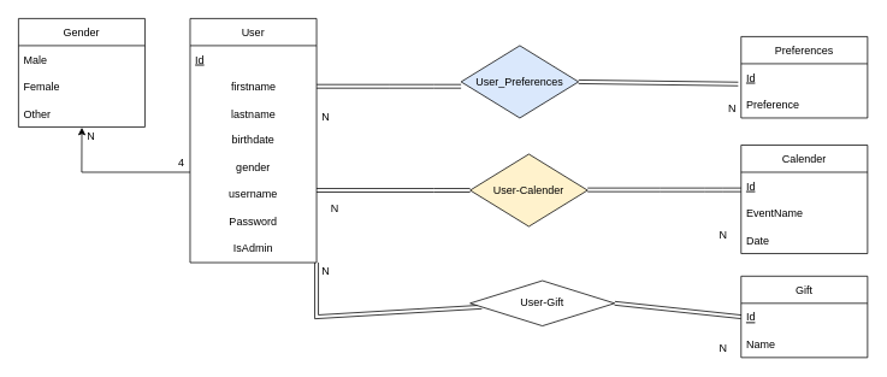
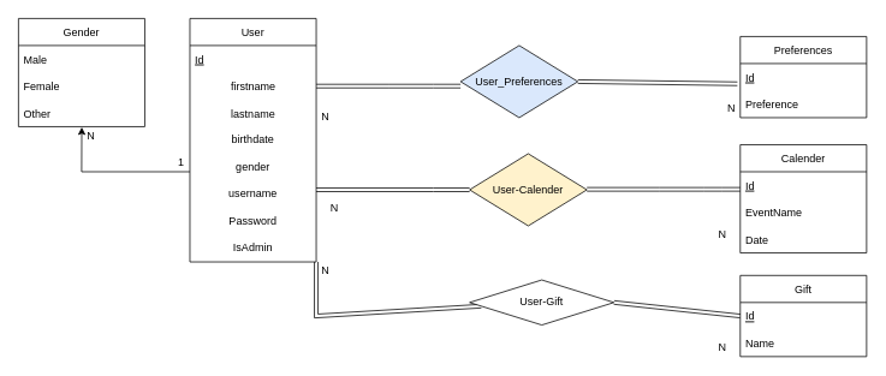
  <mxCell id="0" />
  <mxCell id="1" parent="0" />
  <mxCell id="2" value="N" style="text;html=1;align=center;verticalAlign=middle;resizable=0;points=[];autosize=1;strokeColor=none;fillColor=none;" parent="1" vertex="1"><mxGeometry x="350" y="119" width="20" height="20" as="geometry" /></mxCell>
  <mxCell id="3" value="User_Preferences" style="rhombus;whiteSpace=wrap;html=1;fillColor=#dae8fc;" parent="1" vertex="1"><mxGeometry x="510" y="50" width="130" height="80" as="geometry" /></mxCell>
  <mxCell id="4" value="" style="endArrow=none;html=1;rounded=0;strokeColor=default;shape=link;exitX=1;exitY=0.5;exitDx=0;exitDy=0;entryX=-0.023;entryY=0.747;entryDx=0;entryDy=0;entryPerimeter=0;" parent="1" source="3" target="21" edge="1"><mxGeometry width="50" height="50" relative="1" as="geometry"><mxPoint x="670" y="510" as="sourcePoint" /><mxPoint x="790" y="90" as="targetPoint" /></mxGeometry></mxCell>
  <mxCell id="5" value="N" style="text;html=1;align=center;verticalAlign=middle;resizable=0;points=[];autosize=1;strokeColor=none;fillColor=none;" parent="1" vertex="1"><mxGeometry x="800" y="110" width="20" height="20" as="geometry" /></mxCell>
  <mxCell id="6" value="User" style="swimlane;fontStyle=0;childLayout=stackLayout;horizontal=1;startSize=30;horizontalStack=0;resizeParent=1;resizeParentMax=0;resizeLast=0;collapsible=1;marginBottom=0;" parent="1" vertex="1"><mxGeometry x="210" y="20" width="140" height="270" as="geometry" /></mxCell>
  <mxCell id="7" value="Id" style="text;strokeColor=none;fillColor=none;align=left;verticalAlign=middle;spacingLeft=4;spacingRight=4;overflow=hidden;points=[[0,0.5],[1,0.5]];portConstraint=eastwest;rotatable=0;fontStyle=4" parent="6" vertex="1"><mxGeometry y="30" width="140" height="30" as="geometry" /></mxCell>
  <mxCell id="8" value="            firstname" style="text;strokeColor=none;fillColor=none;align=left;verticalAlign=middle;spacingLeft=4;spacingRight=4;overflow=hidden;points=[[0,0.5],[1,0.5]];portConstraint=eastwest;rotatable=0;" parent="6" vertex="1"><mxGeometry y="60" width="140" height="30" as="geometry" /></mxCell>
  <mxCell id="9" value="            lastname" style="text;strokeColor=none;fillColor=none;align=left;verticalAlign=middle;spacingLeft=4;spacingRight=4;overflow=hidden;points=[[0,0.5],[1,0.5]];portConstraint=eastwest;rotatable=0;" parent="6" vertex="1"><mxGeometry y="90" width="140" height="30" as="geometry" /></mxCell>
  <mxCell id="10" value="birthdate" style="text;html=1;strokeColor=none;fillColor=none;align=center;verticalAlign=middle;whiteSpace=wrap;rounded=0;" parent="6" vertex="1"><mxGeometry y="120" width="140" height="30" as="geometry" /></mxCell>
  <mxCell id="11" value="gender" style="text;html=1;strokeColor=none;fillColor=none;align=center;verticalAlign=middle;whiteSpace=wrap;rounded=0;" parent="6" vertex="1"><mxGeometry y="150" width="140" height="30" as="geometry" /></mxCell>
  <mxCell id="12" value="username" style="text;html=1;strokeColor=none;fillColor=none;align=center;verticalAlign=middle;whiteSpace=wrap;rounded=0;" parent="6" vertex="1"><mxGeometry y="180" width="140" height="30" as="geometry" /></mxCell>
  <mxCell id="13" value="Password" style="text;html=1;strokeColor=none;fillColor=none;align=center;verticalAlign=middle;whiteSpace=wrap;rounded=0;" parent="6" vertex="1"><mxGeometry y="210" width="140" height="30" as="geometry" /></mxCell>
  <mxCell id="14" value="IsAdmin" style="text;html=1;strokeColor=none;fillColor=none;align=center;verticalAlign=middle;whiteSpace=wrap;rounded=0;" parent="6" vertex="1"><mxGeometry y="240" width="140" height="30" as="geometry" /></mxCell>
  <mxCell id="15" value="Gender" style="swimlane;fontStyle=0;childLayout=stackLayout;horizontal=1;startSize=30;horizontalStack=0;resizeParent=1;resizeParentMax=0;resizeLast=0;collapsible=1;marginBottom=0;" parent="1" vertex="1"><mxGeometry x="20" y="20" width="140" height="120" as="geometry" /></mxCell>
  <mxCell id="16" value="Male" style="text;strokeColor=none;fillColor=none;align=left;verticalAlign=middle;spacingLeft=4;spacingRight=4;overflow=hidden;points=[[0,0.5],[1,0.5]];portConstraint=eastwest;rotatable=0;" parent="15" vertex="1"><mxGeometry y="30" width="140" height="30" as="geometry" /></mxCell>
  <mxCell id="17" value="Female" style="text;strokeColor=none;fillColor=none;align=left;verticalAlign=middle;spacingLeft=4;spacingRight=4;overflow=hidden;points=[[0,0.5],[1,0.5]];portConstraint=eastwest;rotatable=0;" parent="15" vertex="1"><mxGeometry y="60" width="140" height="30" as="geometry" /></mxCell>
  <mxCell id="18" value="Other" style="text;strokeColor=none;fillColor=none;align=left;verticalAlign=middle;spacingLeft=4;spacingRight=4;overflow=hidden;points=[[0,0.5],[1,0.5]];portConstraint=eastwest;rotatable=0;" parent="15" vertex="1"><mxGeometry y="90" width="140" height="30" as="geometry" /></mxCell>
  <mxCell id="19" value="" style="endArrow=classic;html=1;rounded=0;entryX=0.501;entryY=1.019;entryDx=0;entryDy=0;entryPerimeter=0;" parent="1" target="18" edge="1"><mxGeometry width="50" height="50" relative="1" as="geometry"><mxPoint x="210" y="190" as="sourcePoint" /><mxPoint x="90" y="120" as="targetPoint" /><Array as="points"><mxPoint x="90" y="190" /></Array></mxGeometry></mxCell>
  <mxCell id="20" value="Preferences" style="swimlane;fontStyle=0;childLayout=stackLayout;horizontal=1;startSize=30;horizontalStack=0;resizeParent=1;resizeParentMax=0;resizeLast=0;collapsible=1;marginBottom=0;" parent="1" vertex="1"><mxGeometry x="820" y="40" width="140" height="90" as="geometry" /></mxCell>
  <mxCell id="21" value="Id" style="text;strokeColor=none;fillColor=none;align=left;verticalAlign=middle;spacingLeft=4;spacingRight=4;overflow=hidden;points=[[0,0.5],[1,0.5]];portConstraint=eastwest;rotatable=0;fontStyle=4" parent="20" vertex="1"><mxGeometry y="30" width="140" height="30" as="geometry" /></mxCell>
  <mxCell id="22" value="Preference" style="text;strokeColor=none;fillColor=none;align=left;verticalAlign=middle;spacingLeft=4;spacingRight=4;overflow=hidden;points=[[0,0.5],[1,0.5]];portConstraint=eastwest;rotatable=0;" parent="20" vertex="1"><mxGeometry y="60" width="140" height="30" as="geometry" /></mxCell>
  <mxCell id="23" value="" style="endArrow=none;html=1;rounded=0;shape=link;exitX=1;exitY=0.5;exitDx=0;exitDy=0;" parent="1" source="8" edge="1"><mxGeometry width="50" height="50" relative="1" as="geometry"><mxPoint x="350" y="235" as="sourcePoint" /><mxPoint x="510" y="95" as="targetPoint" /><Array as="points"><mxPoint x="430" y="95" /><mxPoint x="480" y="95" /></Array></mxGeometry></mxCell>
  <mxCell id="24" value="" style="endArrow=none;html=1;rounded=0;strokeColor=default;shape=link;exitX=1;exitY=1;exitDx=0;exitDy=0;" parent="1" source="14" target="25" edge="1"><mxGeometry width="50" height="50" relative="1" as="geometry"><mxPoint x="351.66" y="394.66" as="sourcePoint" /><mxPoint x="450" y="290" as="targetPoint" /><Array as="points"><mxPoint x="350" y="350" /></Array></mxGeometry></mxCell>
  <mxCell id="25" value="User-Gift" style="rhombus;whiteSpace=wrap;html=1;" parent="1" vertex="1"><mxGeometry x="520" y="310" width="160" height="50" as="geometry" /></mxCell>
  <mxCell id="26" value="" style="endArrow=none;html=1;rounded=0;strokeColor=default;shape=link;entryX=0;entryY=0.5;entryDx=0;entryDy=0;exitX=1;exitY=0.5;exitDx=0;exitDy=0;" parent="1" source="25" target="29" edge="1"><mxGeometry width="50" height="50" relative="1" as="geometry"><mxPoint x="670" y="564" as="sourcePoint" /><mxPoint x="810" y="514" as="targetPoint" /></mxGeometry></mxCell>
  <mxCell id="27" value="N" style="text;html=1;align=center;verticalAlign=middle;resizable=0;points=[];autosize=1;strokeColor=none;fillColor=none;" parent="1" vertex="1"><mxGeometry x="790" y="375" width="20" height="20" as="geometry" /></mxCell>
  <mxCell id="28" value="Gift" style="swimlane;fontStyle=0;childLayout=stackLayout;horizontal=1;startSize=30;horizontalStack=0;resizeParent=1;resizeParentMax=0;resizeLast=0;collapsible=1;marginBottom=0;" parent="1" vertex="1"><mxGeometry x="820" y="305" width="140" height="90" as="geometry" /></mxCell>
  <mxCell id="29" value="Id" style="text;strokeColor=none;fillColor=none;align=left;verticalAlign=middle;spacingLeft=4;spacingRight=4;overflow=hidden;points=[[0,0.5],[1,0.5]];portConstraint=eastwest;rotatable=0;fontStyle=4" parent="28" vertex="1"><mxGeometry y="30" width="140" height="30" as="geometry" /></mxCell>
  <mxCell id="30" value="Name" style="text;strokeColor=none;fillColor=none;align=left;verticalAlign=middle;spacingLeft=4;spacingRight=4;overflow=hidden;points=[[0,0.5],[1,0.5]];portConstraint=eastwest;rotatable=0;" parent="28" vertex="1"><mxGeometry y="60" width="140" height="30" as="geometry" /></mxCell>
  <mxCell id="31" value="N" style="text;html=1;align=center;verticalAlign=middle;resizable=0;points=[];autosize=1;strokeColor=none;fillColor=none;" parent="1" vertex="1"><mxGeometry x="350" y="290" width="20" height="20" as="geometry" /></mxCell>
  <mxCell id="32" value="User-Calender" style="rhombus;whiteSpace=wrap;html=1;fillColor=#fff2cc;" parent="1" vertex="1"><mxGeometry x="520" y="170" width="130" height="80" as="geometry" /></mxCell>
  <mxCell id="33" value="" style="endArrow=none;html=1;rounded=0;shape=link;exitX=1;exitY=0.5;exitDx=0;exitDy=0;" parent="1" edge="1"><mxGeometry width="50" height="50" relative="1" as="geometry"><mxPoint x="350" y="210" as="sourcePoint" /><mxPoint x="520" y="210" as="targetPoint" /><Array as="points"><mxPoint x="480" y="210" /></Array></mxGeometry></mxCell>
  <mxCell id="34" value="" style="endArrow=none;html=1;rounded=0;shape=link;exitX=1;exitY=0.5;exitDx=0;exitDy=0;" parent="1" edge="1"><mxGeometry width="50" height="50" relative="1" as="geometry"><mxPoint x="650" y="209.5" as="sourcePoint" /><mxPoint x="820" y="209.5" as="targetPoint" /><Array as="points"><mxPoint x="730" y="209.5" /><mxPoint x="780" y="209.5" /><mxPoint x="800" y="209.5" /></Array></mxGeometry></mxCell>
  <mxCell id="35" value="Calender" style="swimlane;fontStyle=0;childLayout=stackLayout;horizontal=1;startSize=30;horizontalStack=0;resizeParent=1;resizeParentMax=0;resizeLast=0;collapsible=1;marginBottom=0;" parent="1" vertex="1"><mxGeometry x="820" y="160" width="140" height="120" as="geometry" /></mxCell>
  <mxCell id="36" value="Id" style="text;strokeColor=none;fillColor=none;align=left;verticalAlign=middle;spacingLeft=4;spacingRight=4;overflow=hidden;points=[[0,0.5],[1,0.5]];portConstraint=eastwest;rotatable=0;fontStyle=4" parent="35" vertex="1"><mxGeometry y="30" width="140" height="30" as="geometry" /></mxCell>
  <mxCell id="37" value="EventName" style="text;strokeColor=none;fillColor=none;align=left;verticalAlign=middle;spacingLeft=4;spacingRight=4;overflow=hidden;points=[[0,0.5],[1,0.5]];portConstraint=eastwest;rotatable=0;" parent="35" vertex="1"><mxGeometry y="60" width="140" height="30" as="geometry" /></mxCell>
  <mxCell id="38" value="Date" style="text;strokeColor=none;fillColor=none;align=left;verticalAlign=middle;spacingLeft=4;spacingRight=4;overflow=hidden;points=[[0,0.5],[1,0.5]];portConstraint=eastwest;rotatable=0;" parent="35" vertex="1"><mxGeometry y="90" width="140" height="30" as="geometry" /></mxCell>
  <mxCell id="39" value="N" style="text;html=1;align=center;verticalAlign=middle;resizable=0;points=[];autosize=1;strokeColor=none;fillColor=none;" parent="1" vertex="1"><mxGeometry x="790" y="250" width="20" height="20" as="geometry" /></mxCell>
  <mxCell id="40" value="N" style="text;html=1;align=center;verticalAlign=middle;resizable=0;points=[];autosize=1;strokeColor=none;fillColor=none;" parent="1" vertex="1"><mxGeometry x="360" y="220" width="20" height="20" as="geometry" /></mxCell>
  <mxCell id="41" value="N" style="text;html=1;align=center;verticalAlign=middle;resizable=0;points=[];autosize=1;strokeColor=none;fillColor=none;" parent="1" vertex="1"><mxGeometry x="90" y="140" width="20" height="20" as="geometry" /></mxCell>
- <mxCell id="42" value="4" style="text;html=1;align=center;verticalAlign=middle;resizable=0;points=[];autosize=1;strokeColor=none;fillColor=none;" parent="1" vertex="1"><mxGeometry x="190" y="170" width="20" height="20" as="geometry" /></mxCell>
+ <mxCell id="42" value="1" style="text;html=1;align=center;verticalAlign=middle;resizable=0;points=[];autosize=1;strokeColor=none;fillColor=none;" parent="1" vertex="1"><mxGeometry x="190" y="170" width="20" height="20" as="geometry" /></mxCell>
